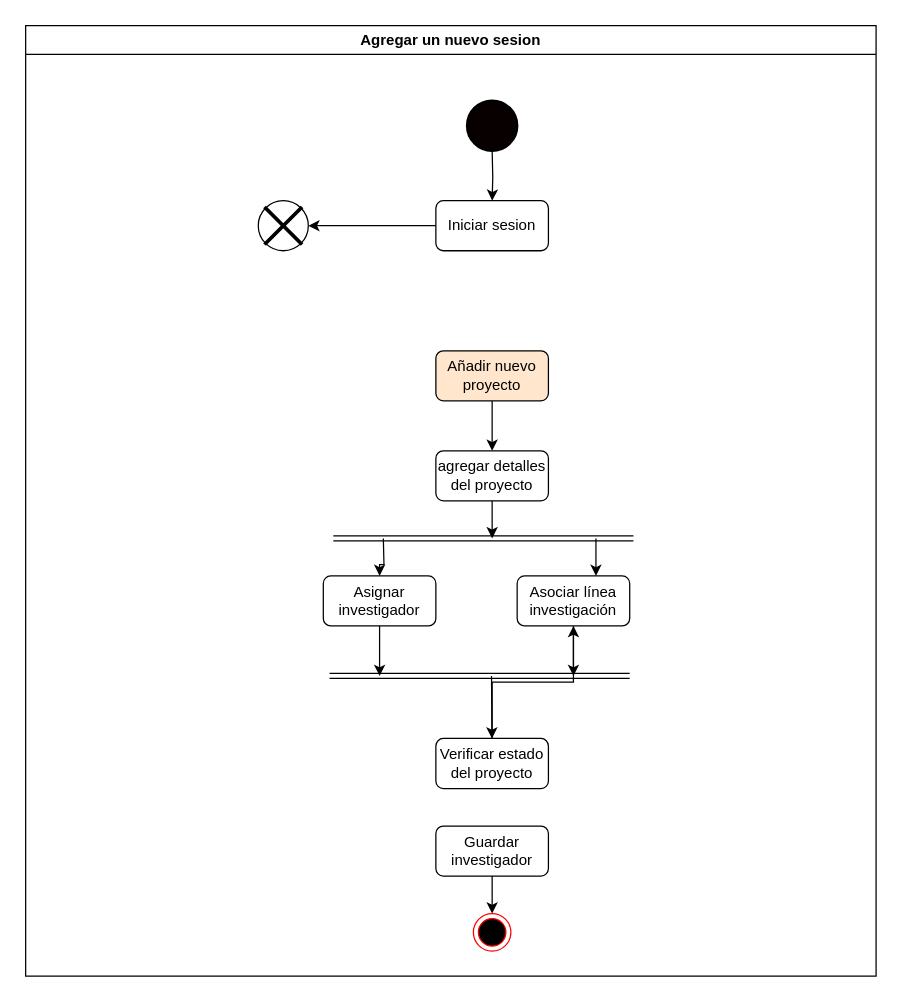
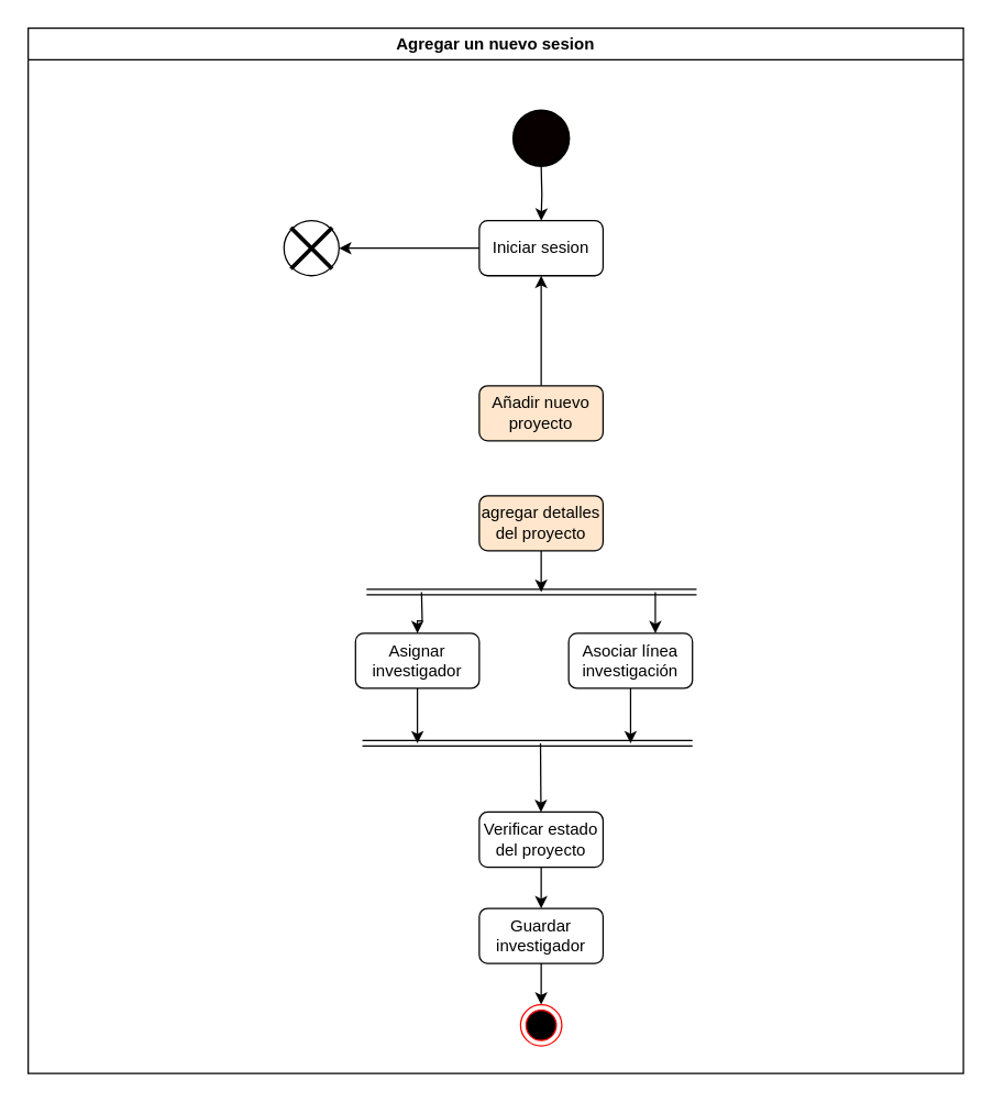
  <mxCell id="0" />
  <mxCell id="1" parent="0" />
  <mxCell id="2" value="Agregar un nuevo sesion" style="swimlane;whiteSpace=wrap;html=1;" parent="1" vertex="1"><mxGeometry x="20" y="20" width="680" height="760" as="geometry" /></mxCell>
  <mxCell id="3" style="edgeStyle=orthogonalEdgeStyle;rounded=0;orthogonalLoop=1;jettySize=auto;html=1;entryX=0.5;entryY=0;entryDx=0;entryDy=0;" parent="2" target="5" edge="1"><mxGeometry relative="1" as="geometry"><mxPoint x="373" y="100" as="sourcePoint" /><mxPoint x="373" y="130" as="targetPoint" /></mxGeometry></mxCell>
  <mxCell id="4" value="" style="strokeWidth=2;html=1;shape=mxgraph.flowchart.start_2;whiteSpace=wrap;fillColor=#080000;" parent="2" vertex="1"><mxGeometry x="353" y="60" width="40" height="40" as="geometry" /></mxCell>
  <mxCell id="5" value="Iniciar sesion" style="rounded=1;whiteSpace=wrap;html=1;fontSize=12;glass=0;strokeWidth=1;shadow=0;" parent="2" vertex="1"><mxGeometry x="328" y="140" width="90" height="40" as="geometry" /></mxCell>
- <mxCell id="6" value="" style="edgeStyle=orthogonalEdgeStyle;rounded=0;orthogonalLoop=1;jettySize=auto;html=1;" edge="1" parent="2" source="7" target="9"><mxGeometry relative="1" as="geometry"><mxPoint x="373" y="340" as="targetPoint" /></mxGeometry></mxCell>
+ <mxCell id="6" value="" style="edgeStyle=orthogonalEdgeStyle;rounded=0;orthogonalLoop=1;jettySize=auto;html=1;" edge="1" parent="2" source="7" target="5"><mxGeometry relative="1" as="geometry"><mxPoint x="373" y="340" as="targetPoint" /></mxGeometry></mxCell>
  <mxCell id="7" value="Añadir nuevo proyecto" style="rounded=1;whiteSpace=wrap;html=1;fontSize=12;glass=0;strokeWidth=1;shadow=0;fillColor=#ffe6cc;" vertex="1" parent="2"><mxGeometry x="328" y="260" width="90" height="40" as="geometry" /></mxCell>
  <mxCell id="8" style="edgeStyle=orthogonalEdgeStyle;rounded=0;orthogonalLoop=1;jettySize=auto;html=1;exitX=0.5;exitY=1;exitDx=0;exitDy=0;" edge="1" parent="2" source="9"><mxGeometry relative="1" as="geometry"><mxPoint x="373" y="410" as="targetPoint" /></mxGeometry></mxCell>
- <mxCell id="9" value="agregar detalles del proyecto" style="rounded=1;whiteSpace=wrap;html=1;fontSize=12;glass=0;strokeWidth=1;shadow=0;" vertex="1" parent="2"><mxGeometry x="328" y="340" width="90" height="40" as="geometry" /></mxCell>
+ <mxCell id="9" value="agregar detalles del proyecto" style="rounded=1;whiteSpace=wrap;html=1;fontSize=12;glass=0;strokeWidth=1;shadow=0;fillColor=#ffe6cc;" vertex="1" parent="2"><mxGeometry x="328" y="340" width="90" height="40" as="geometry" /></mxCell>
  <mxCell id="10" value="" style="shape=link;html=1;rounded=0;" edge="1" parent="2"><mxGeometry width="100" relative="1" as="geometry"><mxPoint x="246" y="410" as="sourcePoint" /><mxPoint x="486" y="410" as="targetPoint" /></mxGeometry></mxCell>
  <mxCell id="11" style="edgeStyle=orthogonalEdgeStyle;rounded=0;orthogonalLoop=1;jettySize=auto;html=1;" edge="1" parent="2" source="12"><mxGeometry relative="1" as="geometry"><mxPoint x="283" y="520" as="targetPoint" /></mxGeometry></mxCell>
  <mxCell id="12" value="Asignar investigador" style="rounded=1;whiteSpace=wrap;html=1;fontSize=12;glass=0;strokeWidth=1;shadow=0;" vertex="1" parent="2"><mxGeometry x="238" y="440" width="90" height="40" as="geometry" /></mxCell>
  <mxCell id="13" style="edgeStyle=orthogonalEdgeStyle;rounded=0;orthogonalLoop=1;jettySize=auto;html=1;" edge="1" parent="2" source="14"><mxGeometry relative="1" as="geometry"><mxPoint x="438" y="520" as="targetPoint" /></mxGeometry></mxCell>
  <mxCell id="14" value="Asociar línea investigación" style="rounded=1;whiteSpace=wrap;html=1;fontSize=12;glass=0;strokeWidth=1;shadow=0;" vertex="1" parent="2"><mxGeometry x="393" y="440" width="90" height="40" as="geometry" /></mxCell>
  <mxCell id="15" style="edgeStyle=orthogonalEdgeStyle;rounded=0;orthogonalLoop=1;jettySize=auto;html=1;" edge="1" parent="2" target="12"><mxGeometry relative="1" as="geometry"><mxPoint x="359" y="540" as="targetPoint" /><mxPoint x="286" y="410" as="sourcePoint" /></mxGeometry></mxCell>
  <mxCell id="16" style="edgeStyle=orthogonalEdgeStyle;rounded=0;orthogonalLoop=1;jettySize=auto;html=1;" edge="1" parent="2" target="14"><mxGeometry relative="1" as="geometry"><mxPoint x="353" y="580" as="targetPoint" /><mxPoint x="456" y="410" as="sourcePoint" /><Array as="points"><mxPoint x="456" y="460" /></Array></mxGeometry></mxCell>
  <mxCell id="17" value="" style="shape=link;html=1;rounded=0;" edge="1" parent="2"><mxGeometry width="100" relative="1" as="geometry"><mxPoint x="243" y="520" as="sourcePoint" /><mxPoint x="483" y="520" as="targetPoint" /></mxGeometry></mxCell>
  <mxCell id="18" value="" style="endArrow=classic;html=1;rounded=0;" edge="1" parent="2" target="19"><mxGeometry width="50" height="50" relative="1" as="geometry"><mxPoint x="372.5" y="520" as="sourcePoint" /><mxPoint x="372.5" y="570" as="targetPoint" /></mxGeometry></mxCell>
  <mxCell id="19" value="Verificar estado del proyecto" style="rounded=1;whiteSpace=wrap;html=1;fontSize=12;glass=0;strokeWidth=1;shadow=0;" vertex="1" parent="2"><mxGeometry x="328" y="570" width="90" height="40" as="geometry" /></mxCell>
  <mxCell id="20" value="" style="edgeStyle=orthogonalEdgeStyle;rounded=0;orthogonalLoop=1;jettySize=auto;html=1;" edge="1" parent="2" source="21" target="26"><mxGeometry relative="1" as="geometry" /></mxCell>
  <mxCell id="21" value="Guardar investigador" style="rounded=1;whiteSpace=wrap;html=1;fontSize=12;glass=0;strokeWidth=1;shadow=0;" vertex="1" parent="2"><mxGeometry x="328" y="640" width="90" height="40" as="geometry" /></mxCell>
- <mxCell id="22" value="" style="edgeStyle=orthogonalEdgeStyle;rounded=0;orthogonalLoop=1;jettySize=auto;html=1;" edge="1" parent="2" source="19" target="14"><mxGeometry relative="1" as="geometry" /></mxCell>
+ <mxCell id="22" value="" style="edgeStyle=orthogonalEdgeStyle;rounded=0;orthogonalLoop=1;jettySize=auto;html=1;" edge="1" parent="2" source="19" target="21"><mxGeometry relative="1" as="geometry" /></mxCell>
  <mxCell id="23" style="edgeStyle=orthogonalEdgeStyle;rounded=0;orthogonalLoop=1;jettySize=auto;html=1;entryX=1;entryY=0.5;entryDx=0;entryDy=0;" parent="2" source="5" target="25" edge="1"><mxGeometry relative="1" as="geometry"><mxPoint x="261" y="160" as="sourcePoint" /></mxGeometry></mxCell>
  <mxCell id="24" value="" style="shape=umlDestroy;whiteSpace=wrap;html=1;strokeWidth=3;targetShapes=umlLifeline;" parent="2" vertex="1"><mxGeometry x="191" y="145" width="30" height="30" as="geometry" /></mxCell>
  <mxCell id="25" value="" style="ellipse;whiteSpace=wrap;html=1;aspect=fixed;fillColor=none;" parent="2" vertex="1"><mxGeometry x="186" y="140" width="40" height="40" as="geometry" /></mxCell>
  <mxCell id="26" value="" style="ellipse;html=1;shape=endState;fillColor=#000000;strokeColor=#ff0000;" parent="2" vertex="1"><mxGeometry x="358" y="710" width="30" height="30" as="geometry" /></mxCell>
